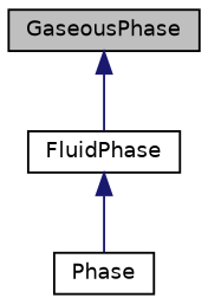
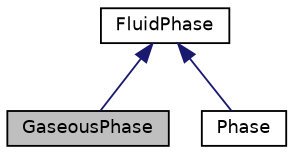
  digraph {
    node [color=black fillcolor=white fontname=Helvetica fontsize=10 shape=record style=filled]
    edge [color=midnightblue dir=back fontname=Helvetica fontsize=10 labelfontname=Helvetica labelfontsize=10 style=solid]
    n1 [fillcolor=grey75 fontcolor=black height=0.2 label=GaseousPhase width=0.4]
    n2 [height=0.2 label=FluidPhase width=0.4]
    n3 [height=0.2 label=Phase width=0.4]
-   n1 -> n2
+   n2 -> n1
    n2 -> n3
  }
